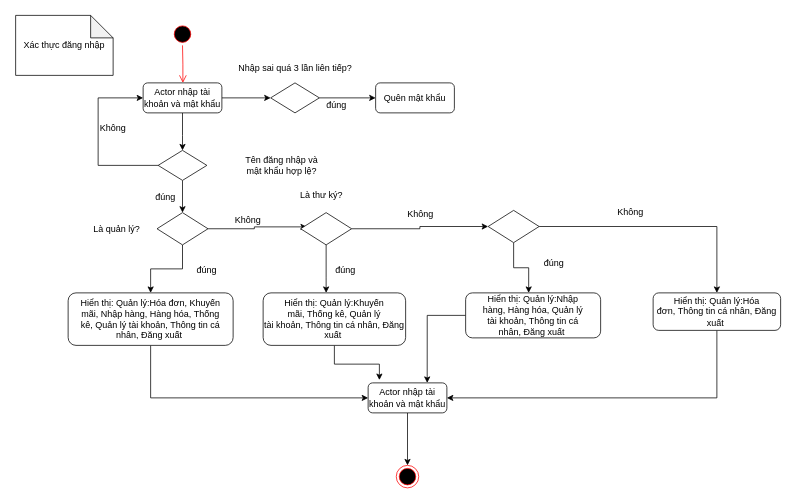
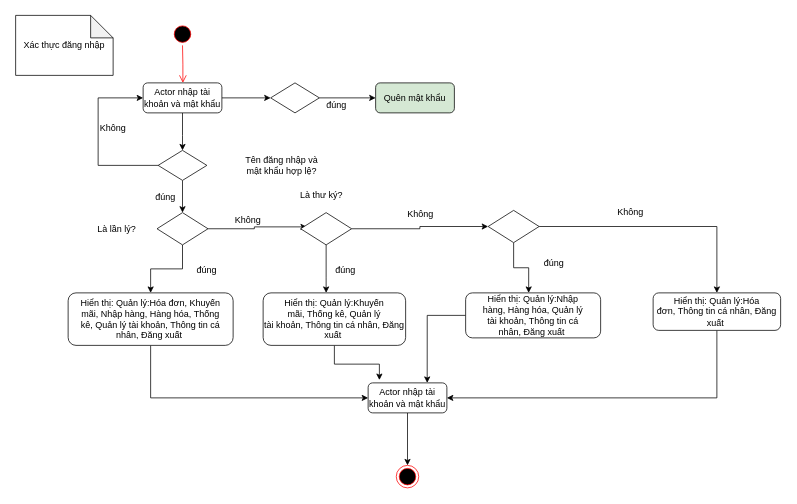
  <mxCell id="0" />
  <mxCell id="1" parent="0" />
  <mxCell id="2" value="" style="edgeStyle=elbowEdgeStyle;elbow=horizontal;verticalAlign=bottom;endArrow=open;endSize=8;strokeColor=#FF0000;endFill=1;rounded=0" parent="1" source="3" target="7" edge="1"><mxGeometry x="247.5" y="170" as="geometry"><mxPoint x="242.5" y="140" as="targetPoint" /></mxGeometry></mxCell>
  <mxCell id="3" value="" style="ellipse;shape=startState;fillColor=#000000;strokeColor=#ff0000;" parent="1" vertex="1"><mxGeometry x="227.5" y="30" width="30" height="30" as="geometry" /></mxCell>
  <mxCell id="4" value="Xác thực đăng nhập" style="shape=note;whiteSpace=wrap;html=1;backgroundOutline=1;darkOpacity=0.05;rotation=0;" parent="1" vertex="1"><mxGeometry x="20" y="20" width="130" height="80" as="geometry" /></mxCell>
  <mxCell id="5" style="edgeStyle=orthogonalEdgeStyle;rounded=0;orthogonalLoop=1;jettySize=auto;html=1;entryX=0.5;entryY=0;entryDx=0;entryDy=0;" parent="1" source="7" target="10" edge="1"><mxGeometry relative="1" as="geometry"><Array as="points"><mxPoint x="243" y="180" /><mxPoint x="243" y="180" /></Array></mxGeometry></mxCell>
  <mxCell id="6" style="edgeStyle=orthogonalEdgeStyle;rounded=0;orthogonalLoop=1;jettySize=auto;html=1;" edge="1" parent="1" source="7" target="44"><mxGeometry relative="1" as="geometry" /></mxCell>
  <mxCell id="7" value="Actor nhập tài khoản và mật khẩu" style="rounded=1;whiteSpace=wrap;html=1;" parent="1" vertex="1"><mxGeometry x="190" y="110" width="105" height="40" as="geometry" /></mxCell>
  <mxCell id="8" style="edgeStyle=orthogonalEdgeStyle;rounded=0;orthogonalLoop=1;jettySize=auto;html=1;" parent="1" source="10" target="15" edge="1"><mxGeometry relative="1" as="geometry" /></mxCell>
  <mxCell id="9" style="edgeStyle=orthogonalEdgeStyle;rounded=0;orthogonalLoop=1;jettySize=auto;html=1;entryX=0;entryY=0.5;entryDx=0;entryDy=0;" edge="1" parent="1" source="10" target="7"><mxGeometry relative="1" as="geometry"><Array as="points"><mxPoint x="130" y="220" /><mxPoint x="130" y="130" /></Array></mxGeometry></mxCell>
  <mxCell id="10" value="" style="rhombus;whiteSpace=wrap;html=1;" parent="1" vertex="1"><mxGeometry x="210" y="200" width="65" height="40" as="geometry" /></mxCell>
  <mxCell id="11" value="Tên đăng nhập và mật khẩu hợp lệ?" style="text;html=1;strokeColor=none;fillColor=none;align=center;verticalAlign=middle;whiteSpace=wrap;rounded=0;" parent="1" vertex="1"><mxGeometry x="315" y="210" width="120" height="20" as="geometry" /></mxCell>
  <mxCell id="12" value="Không" style="text;html=1;strokeColor=none;fillColor=none;align=center;verticalAlign=middle;whiteSpace=wrap;rounded=0;" parent="1" vertex="1"><mxGeometry x="130" y="160" width="40" height="20" as="geometry" /></mxCell>
  <mxCell id="13" style="edgeStyle=orthogonalEdgeStyle;rounded=0;orthogonalLoop=1;jettySize=auto;html=1;entryX=0.123;entryY=0.442;entryDx=0;entryDy=0;entryPerimeter=0;" parent="1" source="15" target="21" edge="1"><mxGeometry relative="1" as="geometry" /></mxCell>
  <mxCell id="14" style="edgeStyle=orthogonalEdgeStyle;rounded=0;orthogonalLoop=1;jettySize=auto;html=1;" parent="1" source="15" target="25" edge="1"><mxGeometry relative="1" as="geometry" /></mxCell>
  <mxCell id="15" value="" style="rhombus;whiteSpace=wrap;html=1;" parent="1" vertex="1"><mxGeometry x="208.5" y="283" width="68" height="43" as="geometry" /></mxCell>
  <mxCell id="16" style="edgeStyle=orthogonalEdgeStyle;rounded=0;orthogonalLoop=1;jettySize=auto;html=1;entryX=0.467;entryY=0;entryDx=0;entryDy=0;entryPerimeter=0;" parent="1" source="18" target="29" edge="1"><mxGeometry relative="1" as="geometry" /></mxCell>
  <mxCell id="17" style="edgeStyle=orthogonalEdgeStyle;rounded=0;orthogonalLoop=1;jettySize=auto;html=1;" parent="1" source="18" target="31" edge="1"><mxGeometry relative="1" as="geometry" /></mxCell>
  <mxCell id="18" value="" style="rhombus;whiteSpace=wrap;html=1;" parent="1" vertex="1"><mxGeometry x="650" y="280" width="68" height="43" as="geometry" /></mxCell>
  <mxCell id="19" style="edgeStyle=orthogonalEdgeStyle;rounded=0;orthogonalLoop=1;jettySize=auto;html=1;entryX=0;entryY=0.5;entryDx=0;entryDy=0;" parent="1" source="21" target="18" edge="1"><mxGeometry relative="1" as="geometry" /></mxCell>
  <mxCell id="20" style="edgeStyle=orthogonalEdgeStyle;rounded=0;orthogonalLoop=1;jettySize=auto;html=1;" parent="1" source="21" target="27" edge="1"><mxGeometry relative="1" as="geometry"><Array as="points"><mxPoint x="434" y="370" /><mxPoint x="434" y="370" /></Array></mxGeometry></mxCell>
  <mxCell id="21" value="" style="rhombus;whiteSpace=wrap;html=1;" parent="1" vertex="1"><mxGeometry x="400" y="283" width="68" height="43" as="geometry" /></mxCell>
- <mxCell id="22" value="Là quản lý?" style="text;html=1;strokeColor=none;fillColor=none;align=center;verticalAlign=middle;whiteSpace=wrap;rounded=0;" parent="1" vertex="1"><mxGeometry x="100" y="294.5" width="110" height="20" as="geometry" /></mxCell>
+ <mxCell id="22" value="Là lần lý?" style="text;html=1;strokeColor=none;fillColor=none;align=center;verticalAlign=middle;whiteSpace=wrap;rounded=0;" parent="1" vertex="1"><mxGeometry x="100" y="294.5" width="110" height="20" as="geometry" /></mxCell>
  <mxCell id="23" value="Là thư ký?" style="text;html=1;strokeColor=none;fillColor=none;align=center;verticalAlign=middle;whiteSpace=wrap;rounded=0;" parent="1" vertex="1"><mxGeometry x="388" y="250" width="80" height="20" as="geometry" /></mxCell>
  <mxCell id="24" style="edgeStyle=orthogonalEdgeStyle;rounded=0;orthogonalLoop=1;jettySize=auto;html=1;entryX=0;entryY=0.5;entryDx=0;entryDy=0;" parent="1" source="25" target="33" edge="1"><mxGeometry relative="1" as="geometry"><Array as="points"><mxPoint x="200" y="530" /></Array></mxGeometry></mxCell>
  <mxCell id="25" value="Hiển thị:&amp;nbsp;&lt;span&gt;Quản lý:&lt;/span&gt;&lt;span&gt;Hóa đơn,&amp;nbsp;&lt;/span&gt;&lt;span&gt;Khuyến mãi,&amp;nbsp;&lt;/span&gt;&lt;span&gt;Nhập hàng,&amp;nbsp;&lt;/span&gt;&lt;span&gt;Hàng hóa,&amp;nbsp;&lt;/span&gt;&lt;span&gt;Thống kê,&amp;nbsp;&lt;/span&gt;&lt;span lang=&quot;EN-US&quot;&gt;Quản lý tài&amp;nbsp;&lt;span lang=&quot;EN-US&quot;&gt;khoản,&lt;/span&gt;&lt;span lang=&quot;EN-US&quot;&gt;&lt;span lang=&quot;EN-US&quot;&gt;&amp;nbsp;&lt;/span&gt;&lt;span lang=&quot;EN-US&quot;&gt;Thông tin&amp;nbsp;&lt;span lang=&quot;EN-US&quot;&gt;cá nhân,&amp;nbsp;&lt;/span&gt;&lt;span&gt;Đăng xuất&amp;nbsp;&lt;/span&gt;&lt;br&gt;&lt;/span&gt;&lt;/span&gt;&lt;/span&gt;" style="rounded=1;whiteSpace=wrap;html=1;" parent="1" vertex="1"><mxGeometry x="90" y="390" width="220" height="70" as="geometry" /></mxCell>
  <mxCell id="26" style="edgeStyle=orthogonalEdgeStyle;rounded=0;orthogonalLoop=1;jettySize=auto;html=1;entryX=0.143;entryY=-0.096;entryDx=0;entryDy=0;entryPerimeter=0;" parent="1" source="27" target="33" edge="1"><mxGeometry relative="1" as="geometry" /></mxCell>
  <mxCell id="27" value="Hiển thị:&amp;nbsp;&lt;span&gt;Quản lý:&lt;/span&gt;&lt;span&gt;Khuyến mãi&lt;/span&gt;&lt;span&gt;,&amp;nbsp;&lt;/span&gt;&lt;span&gt;Thống kê,&amp;nbsp;&lt;/span&gt;&lt;span lang=&quot;EN-US&quot;&gt;Quản lý tài&amp;nbsp;&lt;span lang=&quot;EN-US&quot;&gt;khoản&lt;/span&gt;&lt;span lang=&quot;EN-US&quot;&gt;&lt;span lang=&quot;EN-US&quot;&gt;,&amp;nbsp;&lt;/span&gt;&lt;span lang=&quot;EN-US&quot;&gt;Thông tin&amp;nbsp;&lt;span lang=&quot;EN-US&quot;&gt;cá nhân,&amp;nbsp;&lt;/span&gt;&lt;span&gt;Đăng xuất&amp;nbsp;&lt;/span&gt;&lt;br&gt;&lt;/span&gt;&lt;/span&gt;&lt;/span&gt;" style="rounded=1;whiteSpace=wrap;html=1;" parent="1" vertex="1"><mxGeometry x="350" y="390" width="190" height="70" as="geometry" /></mxCell>
  <mxCell id="28" style="edgeStyle=orthogonalEdgeStyle;rounded=0;orthogonalLoop=1;jettySize=auto;html=1;entryX=0.75;entryY=0;entryDx=0;entryDy=0;" parent="1" source="29" target="33" edge="1"><mxGeometry relative="1" as="geometry" /></mxCell>
  <mxCell id="29" value="Hiển thị:&amp;nbsp;&lt;span&gt;Quản lý:&lt;/span&gt;&lt;span&gt;Nhập hàng,&amp;nbsp;&lt;/span&gt;&lt;span&gt;Hàng hóa,&amp;nbsp;&lt;/span&gt;&lt;span lang=&quot;EN-US&quot;&gt;Quản lý tài&amp;nbsp;&lt;span lang=&quot;EN-US&quot;&gt;khoản&lt;/span&gt;&lt;span lang=&quot;EN-US&quot;&gt;&lt;span lang=&quot;EN-US&quot;&gt;,&amp;nbsp;&lt;/span&gt;&lt;span lang=&quot;EN-US&quot;&gt;Thông tin&amp;nbsp;&lt;span lang=&quot;EN-US&quot;&gt;cá nhân,&amp;nbsp;&lt;/span&gt;&lt;span&gt;Đăng xuất&amp;nbsp;&lt;/span&gt;&lt;br&gt;&lt;/span&gt;&lt;/span&gt;&lt;/span&gt;" style="rounded=1;whiteSpace=wrap;html=1;" parent="1" vertex="1"><mxGeometry x="620" y="390" width="180" height="60" as="geometry" /></mxCell>
  <mxCell id="30" style="edgeStyle=orthogonalEdgeStyle;rounded=0;orthogonalLoop=1;jettySize=auto;html=1;" parent="1" source="31" target="33" edge="1"><mxGeometry relative="1" as="geometry"><Array as="points"><mxPoint x="955" y="530" /></Array></mxGeometry></mxCell>
  <mxCell id="31" value="Hiển thị:&amp;nbsp;&lt;span&gt;Quản lý:&lt;/span&gt;&lt;span&gt;Hóa đơn,&lt;/span&gt;&lt;span lang=&quot;EN-US&quot;&gt;&lt;span lang=&quot;EN-US&quot;&gt;&lt;span lang=&quot;EN-US&quot;&gt;&amp;nbsp;&lt;/span&gt;&lt;span lang=&quot;EN-US&quot;&gt;Thông tin&amp;nbsp;&lt;span lang=&quot;EN-US&quot;&gt;cá nhân,&amp;nbsp;&lt;/span&gt;&lt;span&gt;Đăng xuất&amp;nbsp;&lt;/span&gt;&lt;br&gt;&lt;/span&gt;&lt;/span&gt;&lt;/span&gt;" style="rounded=1;whiteSpace=wrap;html=1;" parent="1" vertex="1"><mxGeometry x="870" y="390" width="170" height="50" as="geometry" /></mxCell>
  <mxCell id="32" style="edgeStyle=orthogonalEdgeStyle;rounded=0;orthogonalLoop=1;jettySize=auto;html=1;" parent="1" source="33" target="41" edge="1"><mxGeometry relative="1" as="geometry" /></mxCell>
  <mxCell id="33" value="Actor nhập tài khoản và mật khẩu" style="rounded=1;whiteSpace=wrap;html=1;" parent="1" vertex="1"><mxGeometry x="490" y="510" width="105" height="40" as="geometry" /></mxCell>
  <mxCell id="34" value="Không" style="text;html=1;strokeColor=none;fillColor=none;align=center;verticalAlign=middle;whiteSpace=wrap;rounded=0;" parent="1" vertex="1"><mxGeometry x="310" y="283" width="40" height="20" as="geometry" /></mxCell>
  <mxCell id="35" value="Không" style="text;html=1;strokeColor=none;fillColor=none;align=center;verticalAlign=middle;whiteSpace=wrap;rounded=0;" parent="1" vertex="1"><mxGeometry x="540" y="274.5" width="40" height="20" as="geometry" /></mxCell>
  <mxCell id="36" value="Không" style="text;html=1;strokeColor=none;fillColor=none;align=center;verticalAlign=middle;whiteSpace=wrap;rounded=0;" parent="1" vertex="1"><mxGeometry x="820" y="273" width="40" height="20" as="geometry" /></mxCell>
  <mxCell id="37" value="đúng" style="text;html=1;strokeColor=none;fillColor=none;align=center;verticalAlign=middle;whiteSpace=wrap;rounded=0;" parent="1" vertex="1"><mxGeometry x="200" y="253" width="40" height="20" as="geometry" /></mxCell>
  <mxCell id="38" value="đúng" style="text;html=1;strokeColor=none;fillColor=none;align=center;verticalAlign=middle;whiteSpace=wrap;rounded=0;" parent="1" vertex="1"><mxGeometry x="255" y="350" width="40" height="20" as="geometry" /></mxCell>
  <mxCell id="39" value="đúng" style="text;html=1;strokeColor=none;fillColor=none;align=center;verticalAlign=middle;whiteSpace=wrap;rounded=0;" parent="1" vertex="1"><mxGeometry x="440" y="350" width="40" height="20" as="geometry" /></mxCell>
  <mxCell id="40" value="đúng" style="text;html=1;strokeColor=none;fillColor=none;align=center;verticalAlign=middle;whiteSpace=wrap;rounded=0;" parent="1" vertex="1"><mxGeometry x="718" y="340" width="40" height="20" as="geometry" /></mxCell>
  <mxCell id="41" value="" style="ellipse;html=1;shape=endState;fillColor=#000000;strokeColor=#ff0000;" parent="1" vertex="1"><mxGeometry x="527.5" y="620" width="30" height="30" as="geometry" /></mxCell>
- <mxCell id="42" value="Quên mật khẩu" style="rounded=1;whiteSpace=wrap;html=1;" vertex="1" parent="1"><mxGeometry x="500" y="110" width="105" height="40" as="geometry" /></mxCell>
+ <mxCell id="42" value="Quên mật khẩu" style="rounded=1;whiteSpace=wrap;html=1;fillColor=#d5e8d4;" vertex="1" parent="1"><mxGeometry x="500" y="110" width="105" height="40" as="geometry" /></mxCell>
  <mxCell id="43" style="edgeStyle=orthogonalEdgeStyle;rounded=0;orthogonalLoop=1;jettySize=auto;html=1;" edge="1" parent="1" source="44" target="42"><mxGeometry relative="1" as="geometry" /></mxCell>
  <mxCell id="44" value="" style="rhombus;whiteSpace=wrap;html=1;" vertex="1" parent="1"><mxGeometry x="360" y="110" width="65" height="40" as="geometry" /></mxCell>
- <mxCell id="45" value="Nhập sai quá 3 lần liên tiếp?" style="text;html=1;strokeColor=none;fillColor=none;align=center;verticalAlign=middle;whiteSpace=wrap;rounded=0;" vertex="1" parent="1"><mxGeometry x="308.75" y="80" width="167.5" height="20" as="geometry" /></mxCell>
  <mxCell id="46" value="đúng" style="text;html=1;strokeColor=none;fillColor=none;align=center;verticalAlign=middle;whiteSpace=wrap;rounded=0;" vertex="1" parent="1"><mxGeometry x="428" y="130" width="40" height="20" as="geometry" /></mxCell>
